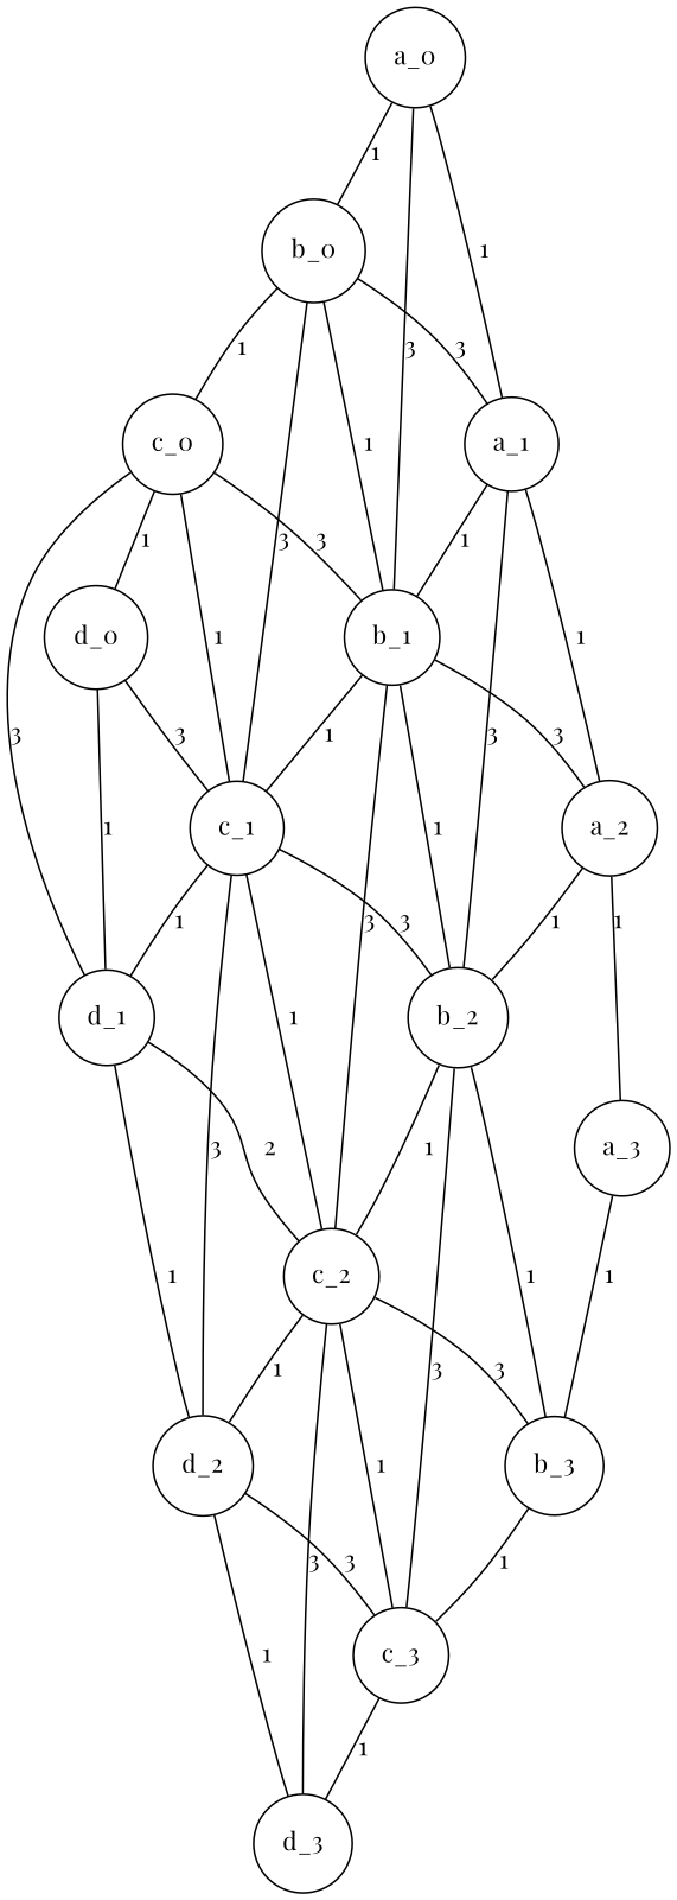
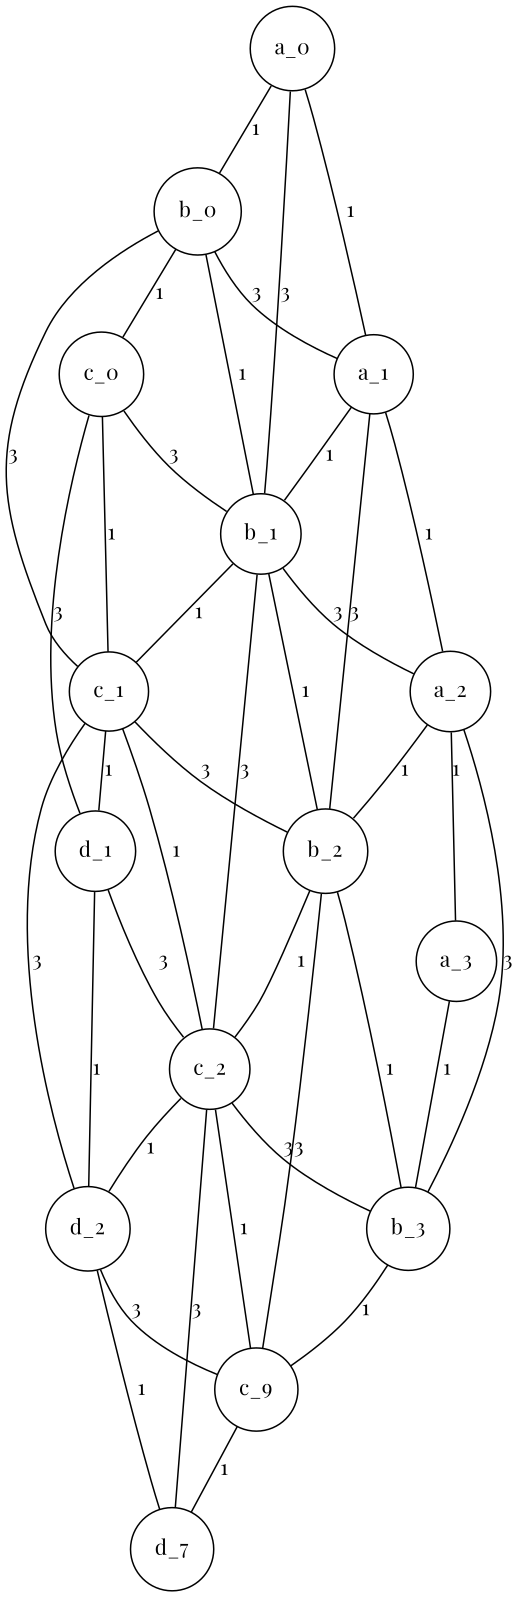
  graph {
    dist=10.0
    fontname="Playfair Display"
    node [fontname="Playfair Display" shape=circle]
    edge [fontname="Playfair Display"]
    a_0 [width=0.1]
    a_1 [width=0.1]
    b_0 [width=0.1]
    b_1 [width=0.1]
    a_2 [width=0.1]
    b_2 [width=0.1]
    c_0 [width=0.1]
    c_1 [width=0.1]
    c_2 [width=0.1]
    a_3 [width=0.1]
    b_3 [width=0.1]
-   c_3 [width=0.1]
-   d_0 [width=0.1]
+   c_3 [width=0.1 label=c_9]
    d_1 [width=0.1]
    d_2 [width=0.1]
-   d_3 [width=0.1]
+   d_3 [width=0.1 label=d_7]
    a_0 -- a_1 [label=1]
    a_0 -- b_0 [label=1]
    a_0 -- b_1 [label=3]
    a_1 -- b_1 [label=1]
    a_1 -- a_2 [label=1]
    a_1 -- b_2 [label=3]
    b_0 -- a_1 [label=3]
    b_0 -- b_1 [label=1]
    b_0 -- c_0 [label=1]
    b_0 -- c_1 [label=3]
    b_1 -- a_2 [label=3]
    b_1 -- b_2 [label=1]
    b_1 -- c_1 [label=1]
    b_1 -- c_2 [label=3]
    a_2 -- b_2 [label=1]
    a_2 -- a_3 [label=1]
+   a_2 -- b_3 [label=3]
    b_2 -- c_2 [label=1]
    b_2 -- b_3 [label=1]
    b_2 -- c_3 [label=3]
    c_0 -- b_1 [label=3]
    c_0 -- c_1 [label=1]
-   c_0 -- d_0 [label=1]
    c_0 -- d_1 [label=3]
    c_1 -- b_2 [label=3]
    c_1 -- c_2 [label=1]
    c_1 -- d_1 [label=1]
    c_1 -- d_2 [label=3]
    c_2 -- b_3 [label=3]
    c_2 -- c_3 [label=1]
    c_2 -- d_2 [label=1]
    c_2 -- d_3 [label=3]
    a_3 -- b_3 [label=1]
    b_3 -- c_3 [label=1]
    c_3 -- d_3 [label=1]
-   d_0 -- c_1 [label=3]
-   d_0 -- d_1 [label=1]
-   d_1 -- c_2 [label=2]
+   d_1 -- c_2 [label=3]
    d_1 -- d_2 [label=1]
    d_2 -- c_3 [label=3]
    d_2 -- d_3 [label=1]
  }
